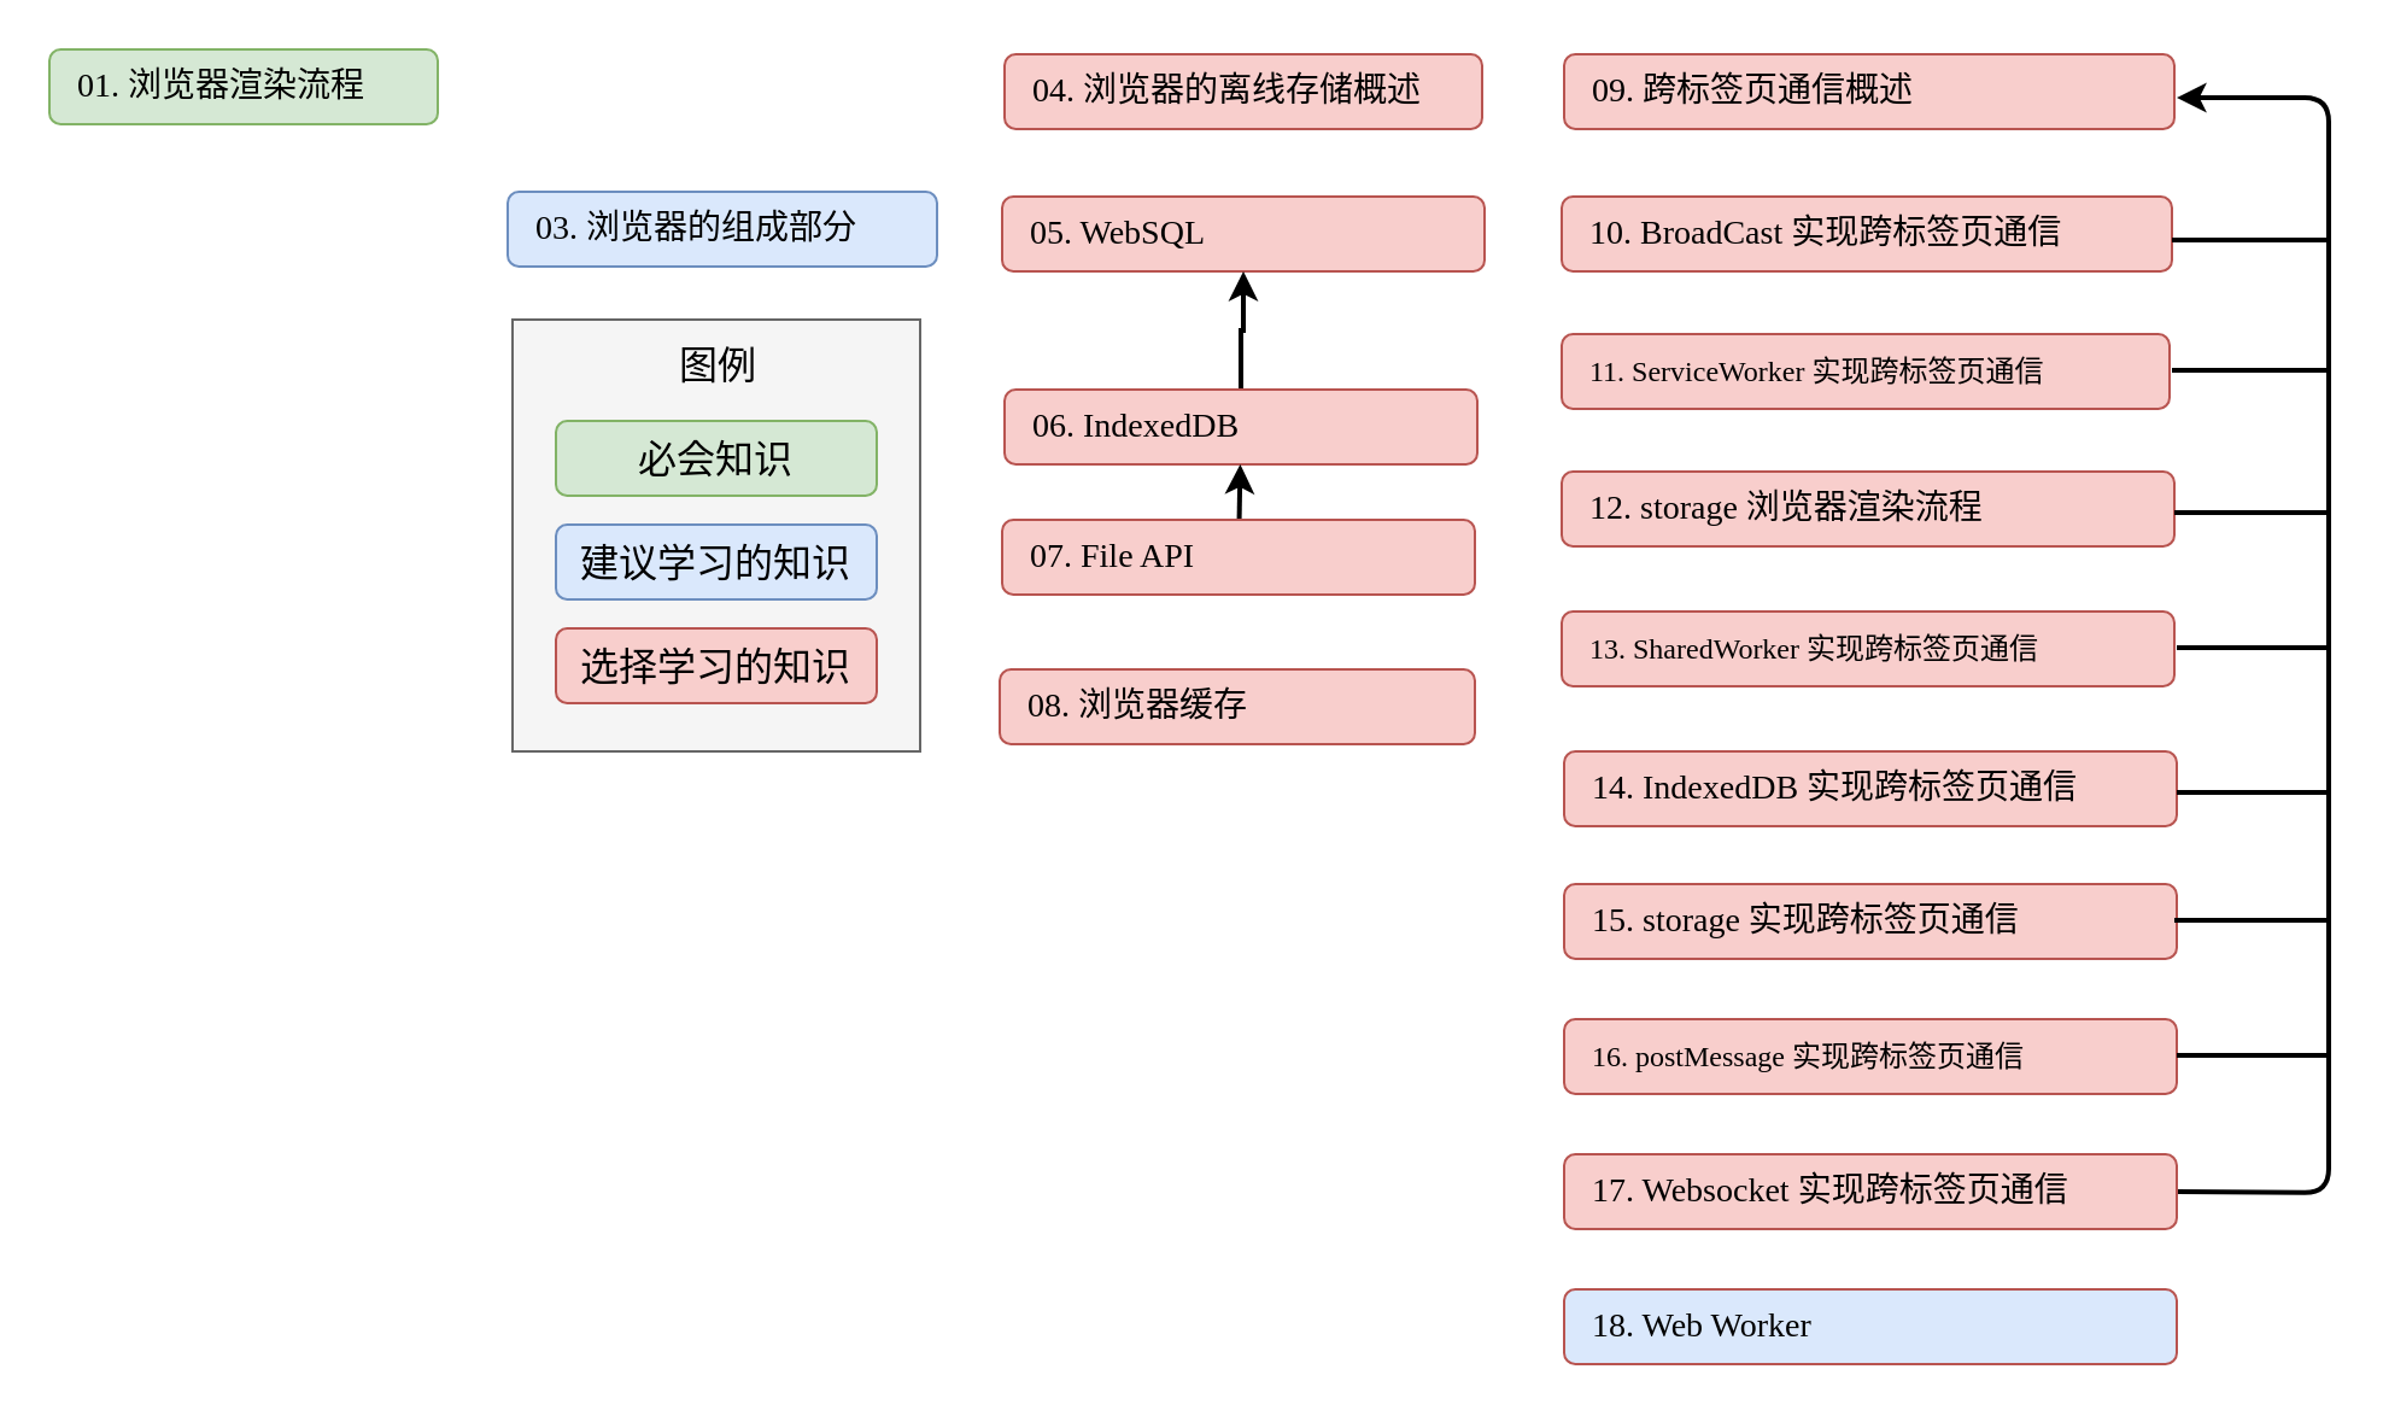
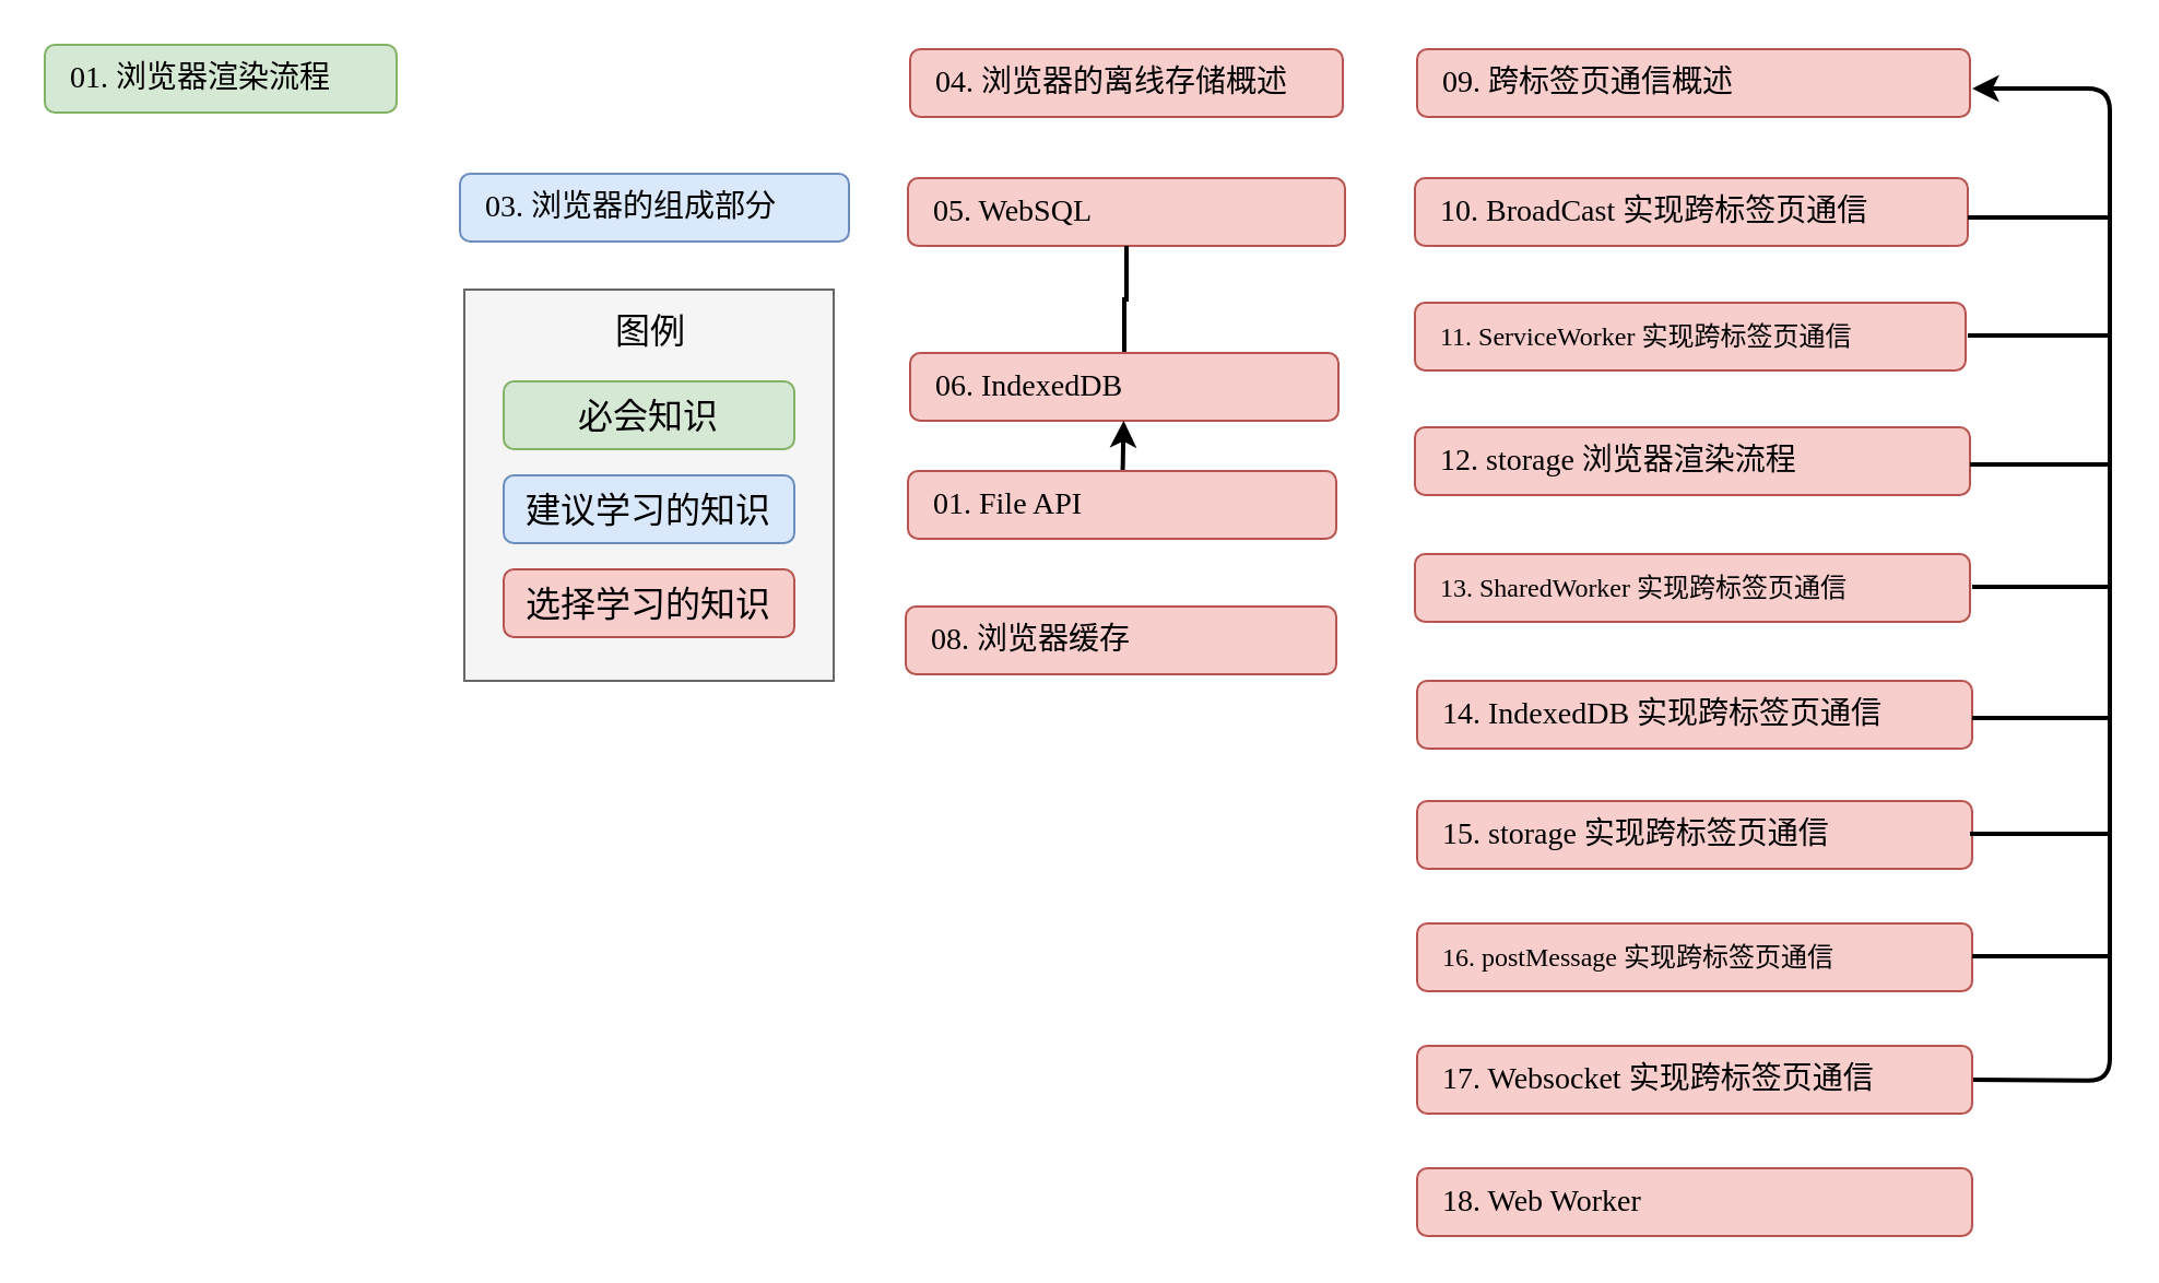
  <mxCell id="0" />
  <mxCell id="1" parent="0" />
  <mxCell id="2" value="&lt;font color=&quot;#000000&quot; style=&quot;font-size: 14px;&quot;&gt;03. 浏览器的组成部分&lt;/font&gt;" style="rounded=1;whiteSpace=wrap;html=1;fillColor=#dae8fc;strokeColor=#6c8ebf;fontSize=14;fontFamily=Roboto Mono;align=left;spacingLeft=10;" parent="1" vertex="1"><mxGeometry x="210" y="79" width="178" height="31" as="geometry" /></mxCell>
  <mxCell id="3" value="" style="group" parent="1" vertex="1" connectable="0"><mxGeometry x="212" y="132" width="169" height="179" as="geometry" /></mxCell>
  <mxCell id="4" value="" style="rounded=0;whiteSpace=wrap;html=1;fontFamily=Roboto Mono;fontSize=16;fillColor=#f5f5f5;strokeColor=#666666;fontColor=#333333;" parent="3" vertex="1"><mxGeometry width="169" height="179" as="geometry" /></mxCell>
  <mxCell id="5" value="&lt;font color=&quot;#000000&quot;&gt;图例&lt;/font&gt;" style="text;html=1;align=center;verticalAlign=middle;resizable=0;points=[];autosize=1;strokeColor=none;fontSize=16;fontFamily=Roboto Mono;" parent="3" vertex="1"><mxGeometry x="63.5" y="7" width="42" height="23" as="geometry" /></mxCell>
  <mxCell id="6" value="&lt;font color=&quot;#000000&quot;&gt;必会知识&lt;/font&gt;" style="rounded=1;whiteSpace=wrap;html=1;fillColor=#d5e8d4;strokeColor=#82b366;fontSize=16;fontFamily=Roboto Mono;" parent="3" vertex="1"><mxGeometry x="18" y="42" width="133" height="31" as="geometry" /></mxCell>
  <mxCell id="7" value="&lt;font color=&quot;#000000&quot;&gt;建议学习的知识&lt;/font&gt;" style="rounded=1;whiteSpace=wrap;html=1;fillColor=#dae8fc;strokeColor=#6c8ebf;fontSize=16;fontFamily=Roboto Mono;" parent="3" vertex="1"><mxGeometry x="18" y="85" width="133" height="31" as="geometry" /></mxCell>
  <mxCell id="8" value="&lt;font color=&quot;#000000&quot;&gt;选择学习的知识&lt;/font&gt;" style="rounded=1;whiteSpace=wrap;html=1;fillColor=#f8cecc;strokeColor=#b85450;fontSize=16;fontFamily=Roboto Mono;" parent="3" vertex="1"><mxGeometry x="18" y="128" width="133" height="31" as="geometry" /></mxCell>
  <mxCell id="9" value="&lt;font color=&quot;#000000&quot; style=&quot;font-size: 14px;&quot;&gt;01. 浏览器渲染流程&lt;/font&gt;" style="rounded=1;whiteSpace=wrap;html=1;fillColor=#d5e8d4;strokeColor=#82b366;fontSize=14;fontFamily=Roboto Mono;align=left;spacingLeft=10;" parent="1" vertex="1"><mxGeometry x="20" y="20" width="161" height="31" as="geometry" /></mxCell>
  <mxCell id="10" value="&lt;span style=&quot;font-size: 14px&quot;&gt;&lt;font color=&quot;#000000&quot; style=&quot;font-size: 14px&quot;&gt;05. WebSQL&lt;/font&gt;&lt;/span&gt;" style="rounded=1;whiteSpace=wrap;html=1;fillColor=#f8cecc;strokeColor=#b85450;fontSize=14;fontFamily=Roboto Mono;align=left;spacingLeft=10;" parent="1" vertex="1"><mxGeometry x="415" y="81" width="200" height="31" as="geometry" /></mxCell>
  <mxCell id="11" value="&lt;span style=&quot;font-size: 14px&quot;&gt;&lt;font color=&quot;#000000&quot; style=&quot;font-size: 14px&quot;&gt;04. 浏览器的离线存储概述&lt;/font&gt;&lt;/span&gt;" style="rounded=1;whiteSpace=wrap;html=1;fillColor=#f8cecc;strokeColor=#b85450;fontSize=14;fontFamily=Roboto Mono;align=left;spacingLeft=10;" parent="1" vertex="1"><mxGeometry x="416" y="22" width="198" height="31" as="geometry" /></mxCell>
- <mxCell id="12" style="edgeStyle=orthogonalEdgeStyle;rounded=0;orthogonalLoop=1;jettySize=auto;html=1;exitX=0.5;exitY=0;exitDx=0;exitDy=0;entryX=0.5;entryY=1;entryDx=0;entryDy=0;strokeColor=#000000;strokeWidth=2;spacingLeft=10;fontSize=14;" parent="1" source="13" target="10" edge="1"><mxGeometry relative="1" as="geometry" /></mxCell>
+ <mxCell id="12" style="edgeStyle=orthogonalEdgeStyle;rounded=0;orthogonalLoop=1;jettySize=auto;html=1;exitX=0.5;exitY=0;exitDx=0;exitDy=0;entryX=0.5;entryY=1;entryDx=0;entryDy=0;strokeColor=#000000;strokeWidth=2;spacingLeft=10;fontSize=14;endArrow=none;" parent="1" source="13" target="10" edge="1"><mxGeometry relative="1" as="geometry" /></mxCell>
  <mxCell id="13" value="&lt;span style=&quot;font-size: 14px&quot;&gt;&lt;font color=&quot;#000000&quot; style=&quot;font-size: 14px&quot;&gt;06. IndexedDB&lt;/font&gt;&lt;/span&gt;" style="rounded=1;whiteSpace=wrap;html=1;fillColor=#f8cecc;strokeColor=#b85450;fontSize=14;fontFamily=Roboto Mono;align=left;spacingLeft=10;" parent="1" vertex="1"><mxGeometry x="416" y="161" width="196" height="31" as="geometry" /></mxCell>
  <mxCell id="14" value="&lt;font color=&quot;#000000&quot; style=&quot;font-size: 14px&quot;&gt;08. 浏览器缓存&lt;/font&gt;" style="rounded=1;whiteSpace=wrap;html=1;fillColor=#f8cecc;strokeColor=#b85450;fontSize=14;fontFamily=Roboto Mono;align=left;spacingLeft=10;" parent="1" vertex="1"><mxGeometry x="414" y="277" width="197" height="31" as="geometry" /></mxCell>
  <mxCell id="15" value="&lt;span style=&quot;font-size: 14px&quot;&gt;&lt;font color=&quot;#000000&quot; style=&quot;font-size: 14px&quot;&gt;10. BroadCast 实现跨标签页通信&lt;/font&gt;&lt;/span&gt;" style="rounded=1;whiteSpace=wrap;html=1;fillColor=#f8cecc;strokeColor=#b85450;fontSize=14;fontFamily=Roboto Mono;align=left;spacingLeft=10;" parent="1" vertex="1"><mxGeometry x="647" y="81" width="253" height="31" as="geometry" /></mxCell>
  <mxCell id="16" value="&lt;span style=&quot;font-size: 14px&quot;&gt;&lt;font color=&quot;#000000&quot; style=&quot;font-size: 14px&quot;&gt;09. 跨标签页通信概述&lt;/font&gt;&lt;/span&gt;" style="rounded=1;whiteSpace=wrap;html=1;fillColor=#f8cecc;strokeColor=#b85450;fontSize=14;fontFamily=Roboto Mono;align=left;spacingLeft=10;" parent="1" vertex="1"><mxGeometry x="648" y="22" width="253" height="31" as="geometry" /></mxCell>
  <mxCell id="17" value="&lt;span style=&quot;font-size: 12px;&quot;&gt;&lt;font color=&quot;#000000&quot; style=&quot;font-size: 12px;&quot;&gt;11. ServiceWorker 实现跨标签页通信&lt;/font&gt;&lt;/span&gt;" style="rounded=1;whiteSpace=wrap;html=1;fillColor=#f8cecc;strokeColor=#b85450;fontSize=12;fontFamily=Roboto Mono;align=left;spacingLeft=10;" parent="1" vertex="1"><mxGeometry x="647" y="138" width="252" height="31" as="geometry" /></mxCell>
  <mxCell id="18" value="&lt;font color=&quot;#000000&quot; style=&quot;font-size: 14px&quot;&gt;12. storage 浏览器渲染流程&lt;/font&gt;" style="rounded=1;whiteSpace=wrap;html=1;fillColor=#f8cecc;strokeColor=#b85450;fontSize=14;fontFamily=Roboto Mono;align=left;spacingLeft=10;" parent="1" vertex="1"><mxGeometry x="647" y="195" width="254" height="31" as="geometry" /></mxCell>
  <mxCell id="19" value="" style="edgeStyle=none;html=1;strokeWidth=2;" parent="1" source="20" target="13" edge="1"><mxGeometry relative="1" as="geometry" /></mxCell>
- <mxCell id="20" value="&lt;span style=&quot;font-size: 14px&quot;&gt;&lt;font color=&quot;#000000&quot; style=&quot;font-size: 14px&quot;&gt;07. File API&lt;/font&gt;&lt;/span&gt;" style="rounded=1;whiteSpace=wrap;html=1;fillColor=#f8cecc;strokeColor=#b85450;fontSize=14;fontFamily=Roboto Mono;align=left;spacingLeft=10;" parent="1" vertex="1"><mxGeometry x="415" y="215" width="196" height="31" as="geometry" /></mxCell>
+ <mxCell id="20" value="&lt;span style=&quot;font-size: 14px&quot;&gt;&lt;font color=&quot;#000000&quot; style=&quot;font-size: 14px&quot;&gt;01. File API&lt;/font&gt;&lt;/span&gt;" style="rounded=1;whiteSpace=wrap;html=1;fillColor=#f8cecc;strokeColor=#b85450;fontSize=14;fontFamily=Roboto Mono;align=left;spacingLeft=10;" parent="1" vertex="1"><mxGeometry x="415" y="215" width="196" height="31" as="geometry" /></mxCell>
  <mxCell id="21" value="&lt;font color=&quot;#000000&quot; style=&quot;font-size: 12px;&quot;&gt;13. SharedWorker 实现跨标签页通信&lt;/font&gt;" style="rounded=1;whiteSpace=wrap;html=1;fillColor=#f8cecc;strokeColor=#b85450;fontSize=12;fontFamily=Roboto Mono;align=left;spacingLeft=10;" parent="1" vertex="1"><mxGeometry x="647" y="253" width="254" height="31" as="geometry" /></mxCell>
  <mxCell id="22" value="&lt;font color=&quot;#000000&quot; style=&quot;font-size: 14px&quot;&gt;14. IndexedDB 实现跨标签页通信&lt;/font&gt;" style="rounded=1;whiteSpace=wrap;html=1;fillColor=#f8cecc;strokeColor=#b85450;fontSize=14;fontFamily=Roboto Mono;align=left;spacingLeft=10;" parent="1" vertex="1"><mxGeometry x="648" y="311" width="254" height="31" as="geometry" /></mxCell>
  <mxCell id="23" value="&lt;font color=&quot;#000000&quot; style=&quot;font-size: 14px&quot;&gt;15. storage 实现跨标签页通信&lt;/font&gt;" style="rounded=1;whiteSpace=wrap;html=1;fillColor=#f8cecc;strokeColor=#b85450;fontSize=14;fontFamily=Roboto Mono;align=left;spacingLeft=10;" parent="1" vertex="1"><mxGeometry x="648" y="366" width="254" height="31" as="geometry" /></mxCell>
  <mxCell id="24" value="&lt;font color=&quot;#000000&quot; style=&quot;font-size: 12px;&quot;&gt;16. postMessage 实现跨标签页通信&lt;/font&gt;" style="rounded=1;whiteSpace=wrap;html=1;fillColor=#f8cecc;strokeColor=#b85450;fontSize=12;fontFamily=Roboto Mono;align=left;spacingLeft=10;" parent="1" vertex="1"><mxGeometry x="648" y="422" width="254" height="31" as="geometry" /></mxCell>
  <mxCell id="25" style="edgeStyle=none;html=1;exitX=1;exitY=0.5;exitDx=0;exitDy=0;strokeWidth=2;" parent="1" source="26" edge="1"><mxGeometry relative="1" as="geometry"><mxPoint x="902" y="40" as="targetPoint" /><Array as="points"><mxPoint x="965" y="494" /><mxPoint x="965" y="40" /></Array></mxGeometry></mxCell>
  <mxCell id="26" value="&lt;font color=&quot;#000000&quot; style=&quot;font-size: 14px&quot;&gt;17. Websocket 实现跨标签页通信&lt;/font&gt;" style="rounded=1;whiteSpace=wrap;html=1;fillColor=#f8cecc;strokeColor=#b85450;fontSize=14;fontFamily=Roboto Mono;align=left;spacingLeft=10;" parent="1" vertex="1"><mxGeometry x="648" y="478" width="254" height="31" as="geometry" /></mxCell>
- <mxCell id="27" value="&lt;font color=&quot;#000000&quot; style=&quot;font-size: 14px&quot;&gt;18. Web Worker&lt;/font&gt;" style="rounded=1;whiteSpace=wrap;html=1;fillColor=#dae8fc;strokeColor=#b85450;fontSize=14;fontFamily=Roboto Mono;align=left;spacingLeft=10;" parent="1" vertex="1"><mxGeometry x="648" y="534" width="254" height="31" as="geometry" /></mxCell>
+ <mxCell id="27" value="&lt;font color=&quot;#000000&quot; style=&quot;font-size: 14px&quot;&gt;18. Web Worker&lt;/font&gt;" style="rounded=1;whiteSpace=wrap;html=1;fillColor=#f8cecc;strokeColor=#b85450;fontSize=14;fontFamily=Roboto Mono;align=left;spacingLeft=10;" parent="1" vertex="1"><mxGeometry x="648" y="534" width="254" height="31" as="geometry" /></mxCell>
  <mxCell id="28" value="" style="endArrow=none;html=1;strokeWidth=2;" parent="1" edge="1"><mxGeometry width="50" height="50" relative="1" as="geometry"><mxPoint x="900" y="153" as="sourcePoint" /><mxPoint x="964" y="153" as="targetPoint" /></mxGeometry></mxCell>
  <mxCell id="29" value="" style="endArrow=none;html=1;strokeWidth=2;" parent="1" edge="1"><mxGeometry width="50" height="50" relative="1" as="geometry"><mxPoint x="901" y="212" as="sourcePoint" /><mxPoint x="965" y="212" as="targetPoint" /></mxGeometry></mxCell>
  <mxCell id="30" value="" style="endArrow=none;html=1;strokeWidth=2;" parent="1" edge="1"><mxGeometry width="50" height="50" relative="1" as="geometry"><mxPoint x="902" y="268" as="sourcePoint" /><mxPoint x="966" y="268" as="targetPoint" /></mxGeometry></mxCell>
  <mxCell id="31" value="" style="endArrow=none;html=1;strokeWidth=2;" parent="1" edge="1"><mxGeometry width="50" height="50" relative="1" as="geometry"><mxPoint x="902" y="328" as="sourcePoint" /><mxPoint x="966" y="328" as="targetPoint" /></mxGeometry></mxCell>
  <mxCell id="32" value="" style="endArrow=none;html=1;strokeWidth=2;" parent="1" edge="1"><mxGeometry width="50" height="50" relative="1" as="geometry"><mxPoint x="901" y="381" as="sourcePoint" /><mxPoint x="965" y="381" as="targetPoint" /></mxGeometry></mxCell>
  <mxCell id="33" value="" style="endArrow=none;html=1;strokeWidth=2;" parent="1" edge="1"><mxGeometry width="50" height="50" relative="1" as="geometry"><mxPoint x="902" y="437" as="sourcePoint" /><mxPoint x="966" y="437" as="targetPoint" /></mxGeometry></mxCell>
  <mxCell id="34" value="" style="endArrow=none;html=1;strokeWidth=2;" parent="1" edge="1"><mxGeometry width="50" height="50" relative="1" as="geometry"><mxPoint x="900" y="99" as="sourcePoint" /><mxPoint x="964" y="99" as="targetPoint" /></mxGeometry></mxCell>
